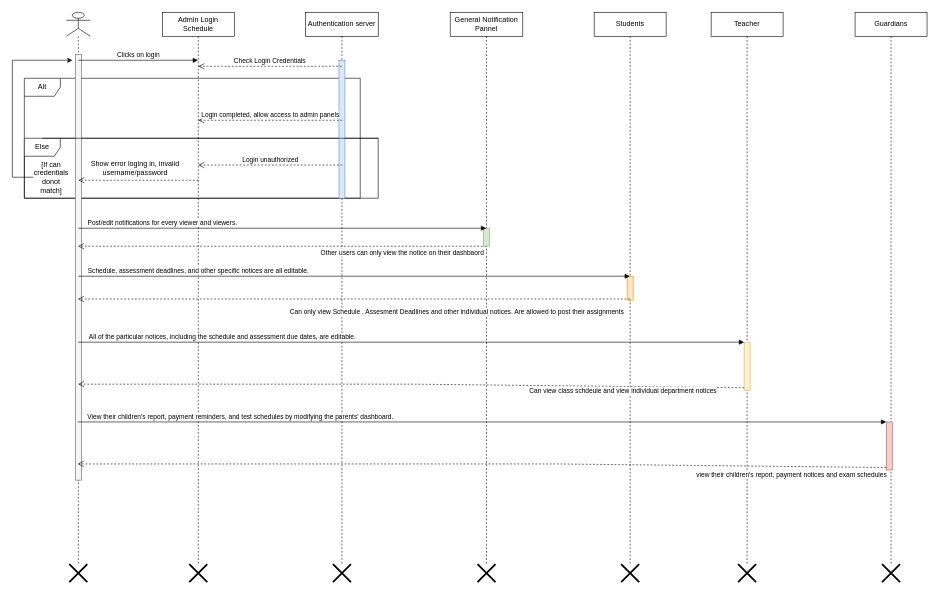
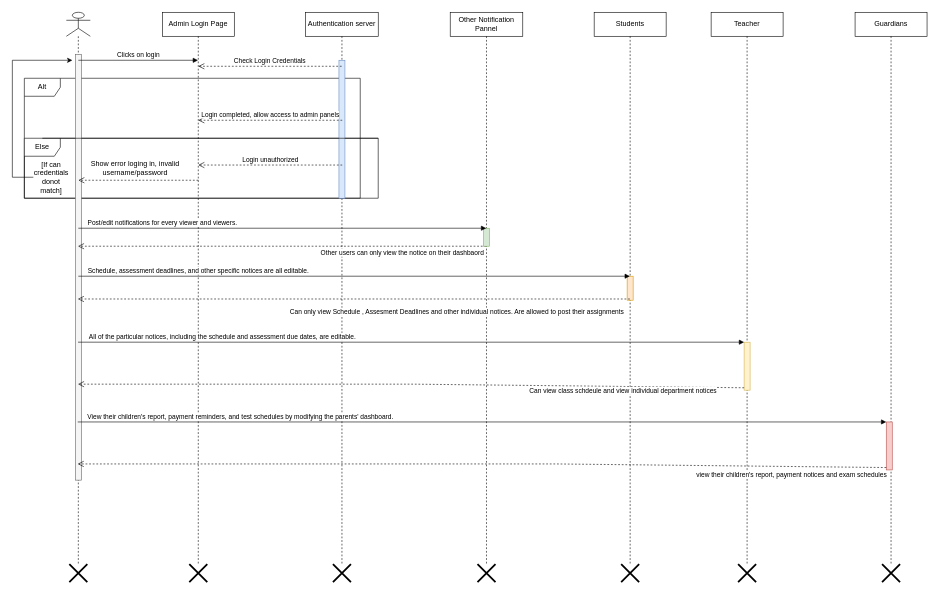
  <mxCell id="0" />
  <mxCell id="1" parent="0" />
  <mxCell id="2" value="Alt" style="shape=umlFrame;whiteSpace=wrap;html=1;movable=0;resizable=0;rotatable=0;deletable=0;editable=0;connectable=0;locked=1;" vertex="1" parent="1"><mxGeometry y="130" width="560" height="200" as="geometry" x="40" /></mxCell>
  <mxCell id="3" value="Else" style="shape=umlFrame;whiteSpace=wrap;html=1;movable=0;resizable=0;rotatable=0;deletable=0;editable=0;connectable=0;locked=1;" vertex="1" parent="1"><mxGeometry y="230" width="590" height="100" as="geometry" x="40" /></mxCell>
  <mxCell id="4" value="" style="shape=umlLifeline;participant=umlActor;perimeter=lifelinePerimeter;whiteSpace=wrap;html=1;container=1;collapsible=0;recursiveResize=0;verticalAlign=top;spacingTop=36;outlineConnect=0;" parent="1" vertex="1"><mxGeometry x="110" y="20" width="40" height="920" as="geometry" /></mxCell>
  <mxCell id="5" value="" style="html=1;points=[];perimeter=orthogonalPerimeter;fillColor=#f5f5f5;fontColor=#333333;strokeColor=#666666;" parent="4" vertex="1"><mxGeometry x="15" y="70" width="10" height="710" as="geometry" /></mxCell>
  <mxCell id="6" value="Students" style="shape=umlLifeline;perimeter=lifelinePerimeter;whiteSpace=wrap;html=1;container=1;collapsible=0;recursiveResize=0;outlineConnect=0;" parent="1" vertex="1"><mxGeometry x="990" y="20" width="120" height="920" as="geometry" /></mxCell>
  <mxCell id="7" value="" style="html=1;points=[];perimeter=orthogonalPerimeter;fillColor=#ffe6cc;strokeColor=#d79b00;" parent="6" vertex="1"><mxGeometry x="55" y="440" width="10" height="40" as="geometry" /></mxCell>
  <mxCell id="8" value="Teacher" style="shape=umlLifeline;perimeter=lifelinePerimeter;whiteSpace=wrap;html=1;container=1;collapsible=0;recursiveResize=0;outlineConnect=0;" parent="1" vertex="1"><mxGeometry x="1185" y="20" width="120" height="920" as="geometry" /></mxCell>
  <mxCell id="9" value="" style="html=1;points=[];perimeter=orthogonalPerimeter;fillColor=#fff2cc;strokeColor=#d6b656;" parent="8" vertex="1"><mxGeometry x="55" y="550" width="10" height="80" as="geometry" /></mxCell>
  <mxCell id="10" value="Guardians" style="shape=umlLifeline;perimeter=lifelinePerimeter;whiteSpace=wrap;html=1;container=1;collapsible=0;recursiveResize=0;outlineConnect=0;" parent="1" vertex="1"><mxGeometry x="1425" y="20" width="120" height="920" as="geometry" /></mxCell>
  <mxCell id="11" value="Authentication server" style="shape=umlLifeline;perimeter=lifelinePerimeter;whiteSpace=wrap;html=1;container=1;collapsible=0;recursiveResize=0;outlineConnect=0;" parent="1" vertex="1"><mxGeometry x="509" y="20" width="121" height="920" as="geometry" /></mxCell>
  <mxCell id="12" value="" style="html=1;points=[];perimeter=orthogonalPerimeter;fillColor=#dae8fc;strokeColor=#6c8ebf;" parent="11" vertex="1"><mxGeometry x="55.5" y="80" width="10" height="230" as="geometry" /></mxCell>
- <mxCell id="13" value="Admin Login Schedule" style="shape=umlLifeline;perimeter=lifelinePerimeter;whiteSpace=wrap;html=1;container=1;collapsible=0;recursiveResize=0;outlineConnect=0;" parent="1" vertex="1"><mxGeometry x="270" y="20" width="120" height="920" as="geometry" /></mxCell>
+ <mxCell id="13" value="Admin Login Page" style="shape=umlLifeline;perimeter=lifelinePerimeter;whiteSpace=wrap;html=1;container=1;collapsible=0;recursiveResize=0;outlineConnect=0;" parent="1" vertex="1"><mxGeometry x="270" y="20" width="120" height="920" as="geometry" /></mxCell>
  <mxCell id="14" value="Check Login Credentials" style="html=1;verticalAlign=bottom;endArrow=open;dashed=1;endSize=8;rounded=0;" parent="13" source="11" edge="1"><mxGeometry relative="1" as="geometry"><mxPoint x="140" y="90" as="sourcePoint" /><mxPoint x="60" y="90" as="targetPoint" /></mxGeometry></mxCell>
  <mxCell id="15" value="Clicks on login" style="html=1;verticalAlign=bottom;endArrow=block;rounded=0;" parent="1" target="13" edge="1"><mxGeometry width="80" relative="1" as="geometry"><mxPoint x="130" y="100" as="sourcePoint" /><mxPoint x="210" y="100" as="targetPoint" /></mxGeometry></mxCell>
- <mxCell id="16" value="General Notification Pannel" style="shape=umlLifeline;perimeter=lifelinePerimeter;whiteSpace=wrap;html=1;container=1;collapsible=0;recursiveResize=0;outlineConnect=0;" parent="1" vertex="1"><mxGeometry x="750" y="20" width="121" height="920" as="geometry" /></mxCell>
+ <mxCell id="16" value="Other Notification Pannel" style="shape=umlLifeline;perimeter=lifelinePerimeter;whiteSpace=wrap;html=1;container=1;collapsible=0;recursiveResize=0;outlineConnect=0;" parent="1" vertex="1"><mxGeometry x="750" y="20" width="121" height="920" as="geometry" /></mxCell>
  <mxCell id="17" value="Other users can only view the notice on their dashbaord" style="html=1;verticalAlign=bottom;endArrow=open;dashed=1;endSize=8;rounded=0;" parent="16" target="4" edge="1"><mxGeometry x="-0.588" y="20" relative="1" as="geometry"><mxPoint x="60" y="390" as="sourcePoint" /><mxPoint x="-20" y="390" as="targetPoint" /><mxPoint as="offset" /></mxGeometry></mxCell>
  <mxCell id="18" value="" style="html=1;points=[];perimeter=orthogonalPerimeter;fillColor=#d5e8d4;strokeColor=#82b366;" parent="16" vertex="1"><mxGeometry x="55.5" y="360" width="10" height="30" as="geometry" /></mxCell>
  <mxCell id="19" value="" style="line;strokeWidth=1;fillColor=none;align=left;verticalAlign=middle;spacingTop=-1;spacingLeft=3;spacingRight=3;rotatable=0;labelPosition=right;points=[];portConstraint=eastwest;strokeColor=inherit;" parent="1" vertex="1"><mxGeometry x="70" y="226" width="560" height="8" as="geometry" /></mxCell>
  <mxCell id="20" style="edgeStyle=orthogonalEdgeStyle;rounded=0;orthogonalLoop=1;jettySize=auto;html=1;" edge="1" parent="1" source="21"><mxGeometry relative="1" as="geometry"><mxPoint x="120" y="100" as="targetPoint" /><Array as="points"><mxPoint x="20" y="295" /><mxPoint x="20" y="100" /></Array></mxGeometry></mxCell>
  <mxCell id="21" value="[If can credentials donot match]" style="text;html=1;strokeColor=none;fillColor=none;align=center;verticalAlign=middle;whiteSpace=wrap;rounded=0;" parent="1" vertex="1"><mxGeometry x="55" y="280" width="60" height="30" as="geometry" /></mxCell>
  <mxCell id="22" value="Login completed, allow access to admin panels" style="html=1;verticalAlign=bottom;endArrow=open;dashed=1;endSize=8;rounded=0;" parent="1" edge="1"><mxGeometry relative="1" as="geometry"><mxPoint x="570" y="200" as="sourcePoint" /><mxPoint x="330" y="200" as="targetPoint" /></mxGeometry></mxCell>
  <mxCell id="23" value="Login unauthorized" style="html=1;verticalAlign=bottom;endArrow=open;dashed=1;endSize=8;rounded=0;" parent="1" edge="1"><mxGeometry relative="1" as="geometry"><mxPoint x="570" y="274.66" as="sourcePoint" /><mxPoint x="330" y="274.66" as="targetPoint" /></mxGeometry></mxCell>
  <mxCell id="24" value="" style="html=1;verticalAlign=bottom;endArrow=open;dashed=1;endSize=8;rounded=0;" parent="1" edge="1"><mxGeometry relative="1" as="geometry"><mxPoint x="330" y="300" as="sourcePoint" /><mxPoint x="130" y="300" as="targetPoint" /></mxGeometry></mxCell>
  <mxCell id="25" value="Show error loging in, invalid username/password" style="text;html=1;strokeColor=none;fillColor=none;align=center;verticalAlign=middle;whiteSpace=wrap;rounded=0;" parent="1" vertex="1"><mxGeometry x="140" y="260" width="170" height="40" as="geometry" /></mxCell>
  <mxCell id="26" value="Post/edit notifications for every viewer and viewers." style="html=1;verticalAlign=bottom;endArrow=block;rounded=0;" parent="1" target="16" edge="1"><mxGeometry x="-0.588" width="80" relative="1" as="geometry"><mxPoint x="130" y="380" as="sourcePoint" /><mxPoint x="210" y="380" as="targetPoint" /><mxPoint as="offset" /></mxGeometry></mxCell>
  <mxCell id="27" value="Schedule, assessment deadlines, and other specific notices are all editable." style="html=1;verticalAlign=bottom;endArrow=block;rounded=0;" parent="1" target="6" edge="1"><mxGeometry x="-0.565" width="80" relative="1" as="geometry"><mxPoint x="130" y="460" as="sourcePoint" /><mxPoint x="810" y="460" as="targetPoint" /><mxPoint as="offset" /></mxGeometry></mxCell>
  <mxCell id="28" value="Can only view Schedule , Assesment Deadlines and other individual notices. Are allowed to post their assignments" style="html=1;verticalAlign=bottom;endArrow=open;dashed=1;endSize=8;rounded=0;" parent="1" edge="1"><mxGeometry x="-0.371" y="30" relative="1" as="geometry"><mxPoint x="1049.5" y="498" as="sourcePoint" /><mxPoint x="129.25" y="498" as="targetPoint" /><Array as="points"><mxPoint x="630" y="498" /></Array><mxPoint as="offset" /></mxGeometry></mxCell>
  <mxCell id="29" value="All of the particular notices, including the schedule and assessment due dates, are editable." style="html=1;verticalAlign=bottom;endArrow=block;entryX=0;entryY=0;rounded=0;" parent="1" source="4" target="9" edge="1"><mxGeometry x="-0.568" relative="1" as="geometry"><mxPoint x="1170" y="540" as="sourcePoint" /><mxPoint as="offset" /></mxGeometry></mxCell>
  <mxCell id="30" value="Can view class schdeule and view individual department notices" style="html=1;verticalAlign=bottom;endArrow=open;dashed=1;endSize=8;exitX=0;exitY=0.95;rounded=0;" parent="1" source="9" target="4" edge="1"><mxGeometry x="-0.637" y="16" relative="1" as="geometry"><mxPoint x="1170" y="616" as="targetPoint" /><Array as="points"><mxPoint x="690" y="640" /></Array><mxPoint as="offset" /></mxGeometry></mxCell>
  <mxCell id="31" value="" style="html=1;points=[];perimeter=orthogonalPerimeter;fillColor=#f8cecc;strokeColor=#b85450;" parent="1" vertex="1"><mxGeometry x="1477" y="703" width="10" height="80" as="geometry" /></mxCell>
  <mxCell id="32" value="View their children's report, payment reminders, and test schedules by modifying the parents' dashboard." style="html=1;verticalAlign=bottom;endArrow=block;entryX=0;entryY=0;rounded=0;" parent="1" target="31" edge="1"><mxGeometry x="-0.598" relative="1" as="geometry"><mxPoint x="128.962" y="703" as="sourcePoint" /><mxPoint as="offset" /></mxGeometry></mxCell>
  <mxCell id="33" value="view their children's report, payment notices and exam schedules" style="html=1;verticalAlign=bottom;endArrow=open;dashed=1;endSize=8;exitX=0;exitY=0.95;rounded=0;" parent="1" source="31" edge="1"><mxGeometry x="-0.767" y="23" relative="1" as="geometry"><mxPoint x="128.962" y="773" as="targetPoint" /><Array as="points"><mxPoint x="927" y="773" /></Array><mxPoint x="-1" as="offset" /></mxGeometry></mxCell>
  <mxCell id="34" value="" style="shape=umlDestroy;whiteSpace=wrap;html=1;strokeWidth=3;" parent="1" vertex="1"><mxGeometry x="115" y="940" width="30" height="30" as="geometry" /></mxCell>
  <mxCell id="35" value="" style="shape=umlDestroy;whiteSpace=wrap;html=1;strokeWidth=3;" parent="1" vertex="1"><mxGeometry x="315" y="940" width="30" height="30" as="geometry" /></mxCell>
  <mxCell id="36" value="" style="shape=umlDestroy;whiteSpace=wrap;html=1;strokeWidth=3;" parent="1" vertex="1"><mxGeometry x="554.5" y="940" width="30" height="30" as="geometry" /></mxCell>
  <mxCell id="37" value="" style="shape=umlDestroy;whiteSpace=wrap;html=1;strokeWidth=3;" parent="1" vertex="1"><mxGeometry x="795.5" y="940" width="30" height="30" as="geometry" /></mxCell>
  <mxCell id="38" value="" style="shape=umlDestroy;whiteSpace=wrap;html=1;strokeWidth=3;" parent="1" vertex="1"><mxGeometry x="1035" y="940" width="30" height="30" as="geometry" /></mxCell>
  <mxCell id="39" value="" style="shape=umlDestroy;whiteSpace=wrap;html=1;strokeWidth=3;" parent="1" vertex="1"><mxGeometry x="1230" y="940" width="30" height="30" as="geometry" /></mxCell>
  <mxCell id="40" value="" style="shape=umlDestroy;whiteSpace=wrap;html=1;strokeWidth=3;" parent="1" vertex="1"><mxGeometry x="1470" y="940" width="30" height="30" as="geometry" /></mxCell>
